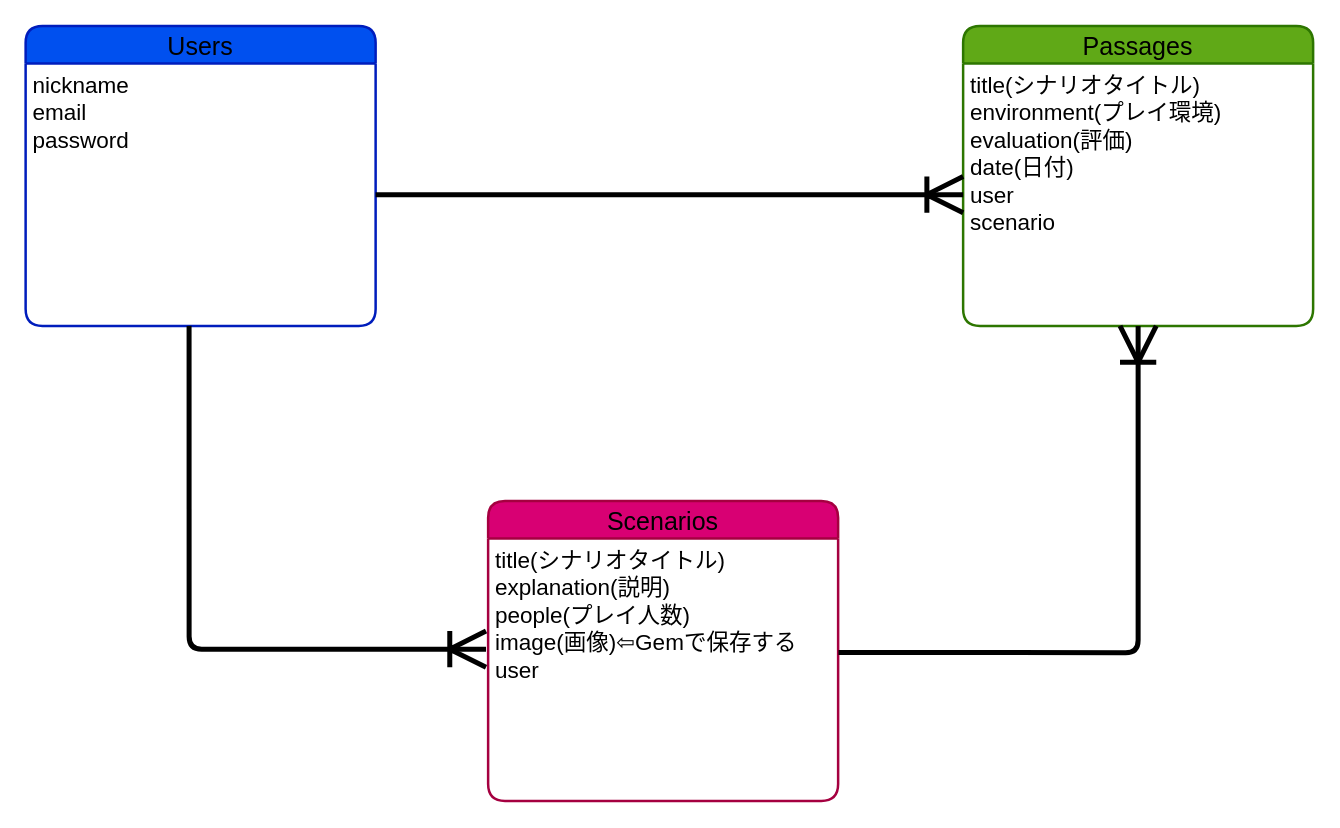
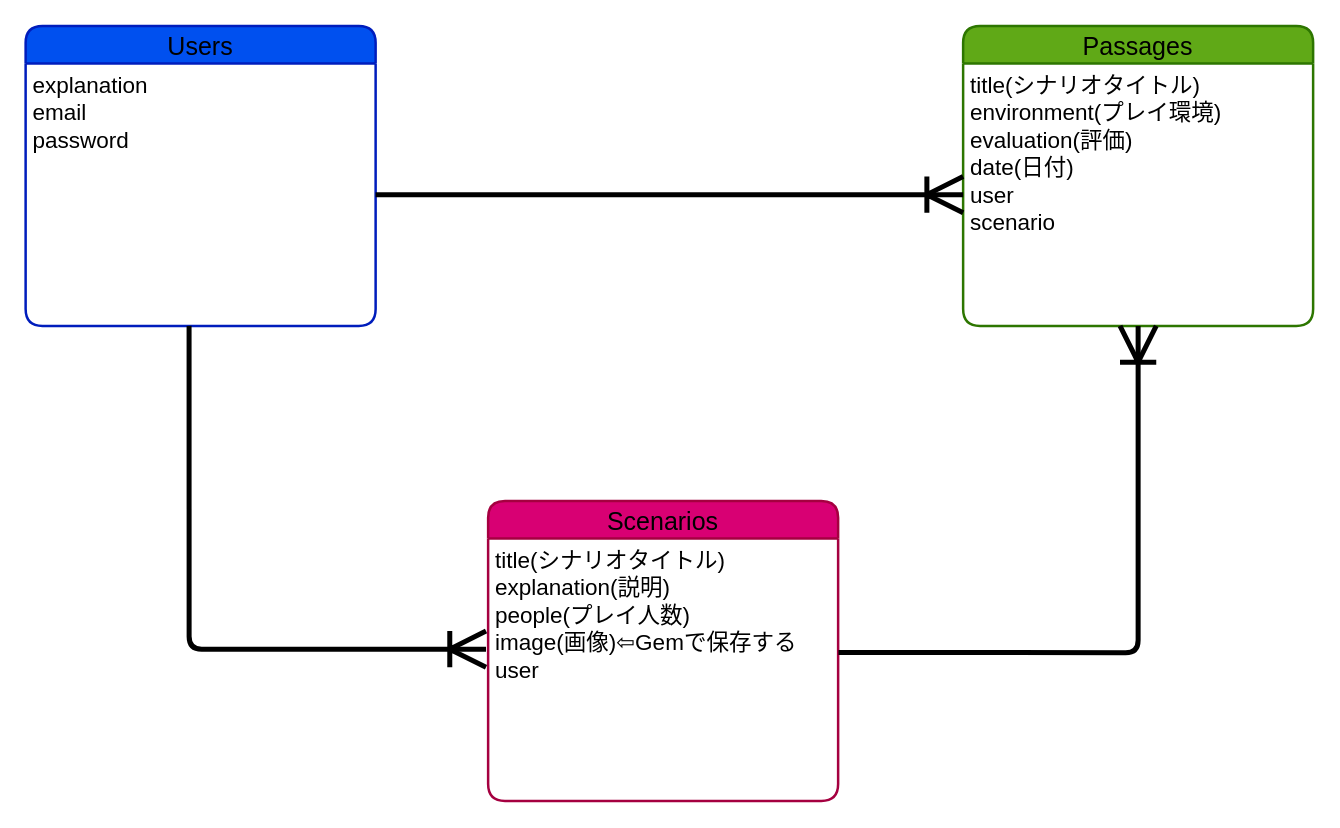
  <mxCell id="0" />
  <mxCell id="1" parent="0" />
  <mxCell id="2" value="Passages" style="swimlane;childLayout=stackLayout;horizontal=1;startSize=30;horizontalStack=0;rounded=1;fontSize=20;fontStyle=0;strokeWidth=2;resizeParent=0;resizeLast=1;shadow=0;dashed=0;align=center;fillColor=#60a917;fontColor=#000000;strokeColor=#2D7600;" parent="1" vertex="1"><mxGeometry x="770" y="20" width="280" height="240" as="geometry" /></mxCell>
  <mxCell id="3" value="title(シナリオタイトル)&#10;environment(プレイ環境)&#10;evaluation(評価)&#10;date(日付)&#10;user&#10;scenario" style="align=left;strokeColor=none;fillColor=none;spacingLeft=4;fontSize=18;verticalAlign=top;resizable=0;rotatable=0;part=1;fontColor=#000000;" parent="2" vertex="1"><mxGeometry y="30" width="280" height="210" as="geometry" /></mxCell>
  <mxCell id="4" value="Users" style="swimlane;childLayout=stackLayout;horizontal=1;startSize=30;horizontalStack=0;rounded=1;fontSize=20;fontStyle=0;strokeWidth=2;resizeParent=0;resizeLast=1;shadow=0;dashed=0;align=center;fillColor=#0050ef;fontColor=#000000;strokeColor=#001DBC;" parent="1" vertex="1"><mxGeometry x="20" y="20" width="280" height="240" as="geometry" /></mxCell>
- <mxCell id="5" value="nickname&#10;email&#10;password&#10;" style="align=left;strokeColor=none;fillColor=none;spacingLeft=4;fontSize=18;verticalAlign=top;resizable=0;rotatable=0;part=1;fontColor=#000000;" parent="4" vertex="1"><mxGeometry y="30" width="280" height="210" as="geometry" /></mxCell>
+ <mxCell id="5" value="explanation&#10;email&#10;password&#10;" style="align=left;strokeColor=none;fillColor=none;spacingLeft=4;fontSize=18;verticalAlign=top;resizable=0;rotatable=0;part=1;fontColor=#000000;" parent="4" vertex="1"><mxGeometry y="30" width="280" height="210" as="geometry" /></mxCell>
  <mxCell id="6" value="" style="edgeStyle=entityRelationEdgeStyle;fontSize=12;html=1;endArrow=ERoneToMany;entryX=0;entryY=0.5;entryDx=0;entryDy=0;exitX=1;exitY=0.5;exitDx=0;exitDy=0;strokeWidth=4;endSize=24;endFill=0;fontColor=#000000;labelBorderColor=#000000;strokeColor=#000000;" parent="1" source="5" target="3" edge="1"><mxGeometry width="100" height="100" relative="1" as="geometry"><mxPoint x="90" y="170" as="sourcePoint" /><mxPoint x="190" y="70" as="targetPoint" /></mxGeometry></mxCell>
  <mxCell id="7" value="Scenarios" style="swimlane;childLayout=stackLayout;horizontal=1;startSize=30;horizontalStack=0;rounded=1;fontSize=20;fontStyle=0;strokeWidth=2;resizeParent=0;resizeLast=1;shadow=0;dashed=0;align=center;fillColor=#d80073;fontColor=#000000;strokeColor=#A50040;" parent="1" vertex="1"><mxGeometry x="390" y="400" width="280" height="240" as="geometry" /></mxCell>
  <mxCell id="8" value="title(シナリオタイトル)&#10;explanation(説明)&#10;people(プレイ人数)&#10;image(画像)⇦Gemで保存する&#10;user&#10;" style="align=left;strokeColor=none;fillColor=none;spacingLeft=4;fontSize=18;verticalAlign=top;resizable=0;rotatable=0;part=1;fontColor=#000000;" parent="7" vertex="1"><mxGeometry y="30" width="280" height="210" as="geometry" /></mxCell>
  <mxCell id="9" value="" style="edgeStyle=orthogonalEdgeStyle;fontSize=12;html=1;endArrow=ERoneToMany;strokeWidth=4;endSize=24;endFill=0;exitX=0.467;exitY=1;exitDx=0;exitDy=0;exitPerimeter=0;strokeColor=#000000;entryX=-0.006;entryY=0.422;entryDx=0;entryDy=0;entryPerimeter=0;" parent="1" source="5" edge="1" target="8"><mxGeometry width="100" height="100" relative="1" as="geometry"><mxPoint x="-70" y="150" as="sourcePoint" /><mxPoint x="550" y="780" as="targetPoint" /><Array as="points"><mxPoint x="151" y="519" /></Array></mxGeometry></mxCell>
  <mxCell id="10" value="" style="edgeStyle=orthogonalEdgeStyle;fontSize=12;html=1;endArrow=ERoneToMany;strokeWidth=4;endSize=24;endFill=0;entryX=0.5;entryY=1;entryDx=0;entryDy=0;strokeColor=#000000;exitX=1.001;exitY=0.435;exitDx=0;exitDy=0;exitPerimeter=0;" parent="1" target="3" edge="1" source="8"><mxGeometry width="100" height="100" relative="1" as="geometry"><mxPoint x="410" y="520" as="sourcePoint" /><mxPoint x="600" y="210" as="targetPoint" /></mxGeometry></mxCell>
